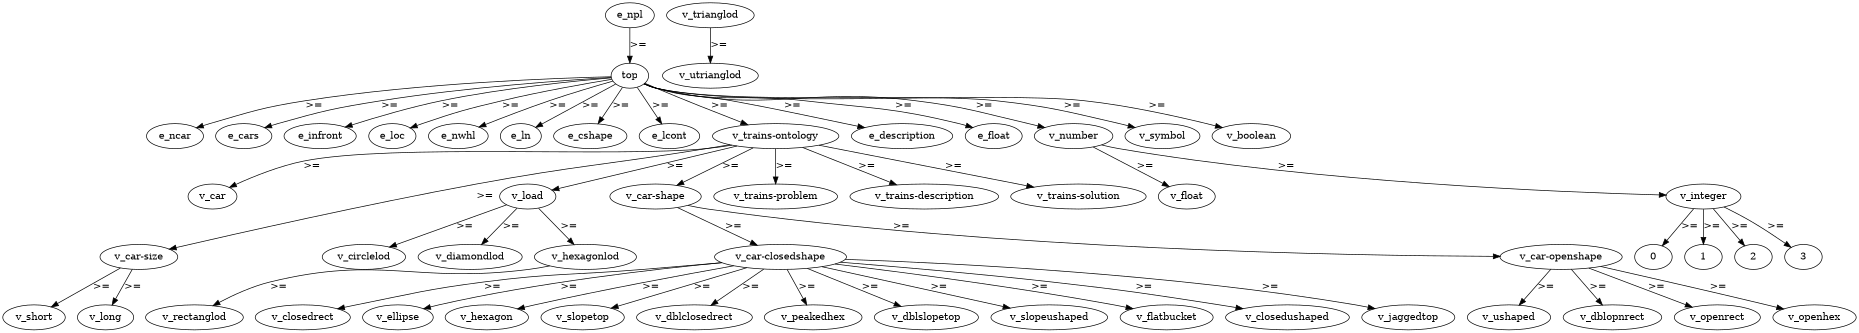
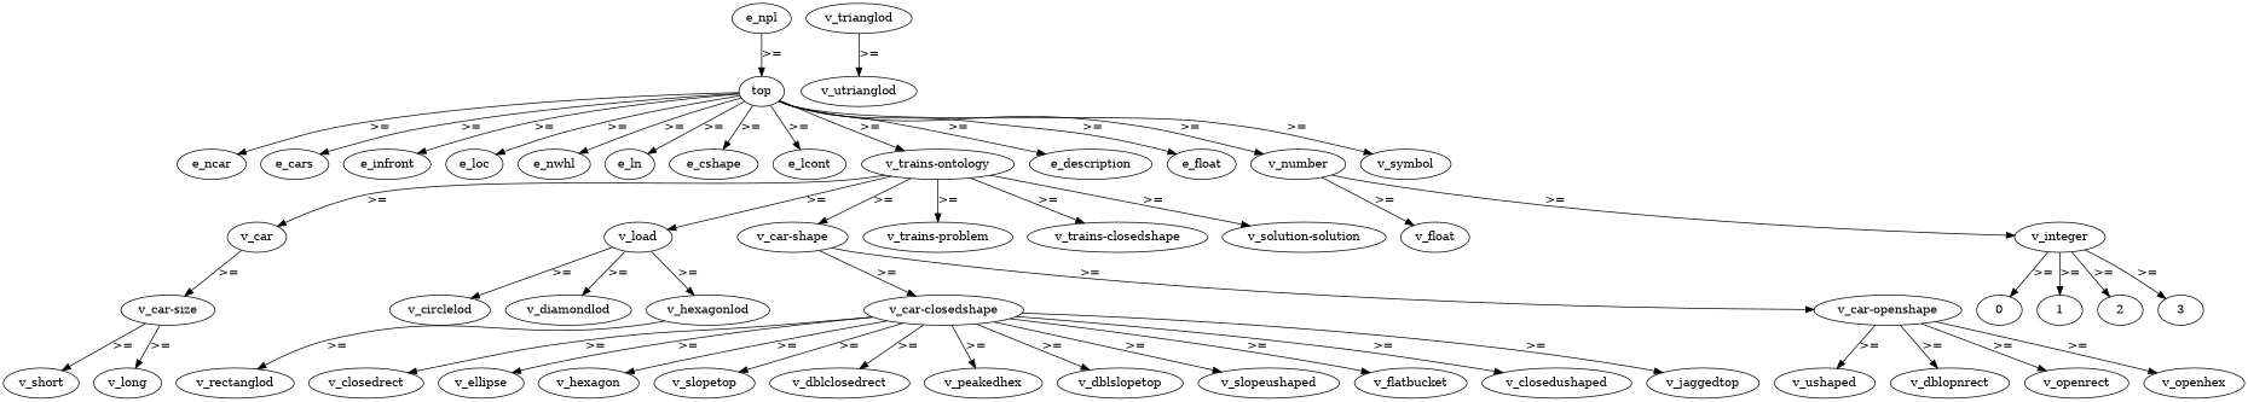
  digraph {
    n1 [label=top]
    n2 [label=e_ncar]
    n3 [label=e_cars]
    n4 [label=e_infront]
    n5 [label=e_loc]
    n6 [label=e_nwhl]
    n7 [label=e_ln]
    n8 [label=e_cshape]
    n9 [label=e_lcont]
    n10 [label="v_trains-ontology"]
    n11 [label=e_description]
    n12 [label=e_float]
    n13 [label=v_number]
    n14 [label=v_symbol]
-   n15 [label=v_boolean]
    n16 [label=e_npl]
-   n17 [label="v_trains-description"]
-   n18 [label="v_trains-solution"]
+   n17 [label="v_trains-closedshape"]
+   n18 [label="v_solution-solution"]
    n19 [label="v_car-size"]
    n20 [label=v_load]
    n21 [label=v_car]
    n22 [label="v_car-shape"]
    n23 [label="v_trains-problem"]
    n24 [label=v_integer]
    n25 [label=v_float]
    n26 [label="v_car-openshape"]
    n27 [label=v_openrect]
    n28 [label=v_openhex]
    n29 [label=v_ushaped]
    n30 [label=v_dblopnrect]
    n31 [label="v_car-closedshape"]
    n32 [label=v_flatbucket]
    n33 [label=v_closedushaped]
    n34 [label=v_jaggedtop]
    n35 [label=v_closedrect]
    n36 [label=v_ellipse]
    n37 [label=v_hexagon]
    n38 [label=v_slopetop]
    n39 [label=v_dblclosedrect]
    n40 [label=v_peakedhex]
    n41 [label=v_dblslopetop]
    n42 [label=v_slopeushaped]
    n43 [label=v_trianglod]
    n44 [label=v_utrianglod]
    n45 [label=v_rectanglod]
    n46 [label=v_diamondlod]
    n47 [label=v_short]
    n48 [label=v_long]
    n49 [label=v_hexagonlod]
    n50 [label=v_circlelod]
    n51 [label=1]
    n52 [label=2]
    n53 [label=3]
    n54 [label=0]
    n1 -> n2 [label=">="]
    n1 -> n3 [label=">="]
    n1 -> n4 [label=">="]
    n1 -> n5 [label=">="]
    n1 -> n6 [label=">="]
    n1 -> n7 [label=">="]
    n1 -> n8 [label=">="]
    n1 -> n9 [label=">="]
    n1 -> n10 [label=">="]
    n1 -> n11 [label=">="]
    n1 -> n12 [label=">="]
    n1 -> n13 [label=">="]
    n1 -> n14 [label=">="]
-   n1 -> n15 [label=">="]
    n10 -> n17 [label=">="]
    n10 -> n18 [label=">="]
-   n10 -> n19 [label=">="]
+   n21 -> n19 [label=">="]
    n10 -> n20 [label=">="]
    n10 -> n21 [label=">="]
    n10 -> n22 [label=">="]
    n10 -> n23 [label=">="]
    n13 -> n24 [label=">="]
    n13 -> n25 [label=">="]
    n16 -> n1 [label=">="]
    n19 -> n47 [label=">="]
    n19 -> n48 [label=">="]
    n20 -> n46 [label=">="]
    n20 -> n49 [label=">="]
    n20 -> n50 [label=">="]
    n22 -> n26 [label=">="]
    n22 -> n31 [label=">="]
    n24 -> n51 [label=">="]
    n24 -> n52 [label=">="]
    n24 -> n53 [label=">="]
    n24 -> n54 [label=">="]
    n26 -> n27 [label=">="]
    n26 -> n28 [label=">="]
    n26 -> n29 [label=">="]
    n26 -> n30 [label=">="]
    n31 -> n32 [label=">="]
    n31 -> n33 [label=">="]
    n31 -> n34 [label=">="]
    n31 -> n35 [label=">="]
    n31 -> n36 [label=">="]
    n31 -> n37 [label=">="]
    n31 -> n38 [label=">="]
    n31 -> n39 [label=">="]
    n31 -> n40 [label=">="]
    n31 -> n41 [label=">="]
    n31 -> n42 [label=">="]
    n43 -> n44 [label=">="]
    n49 -> n45 [label=">="]
  }
